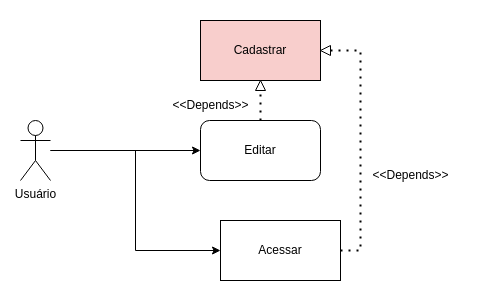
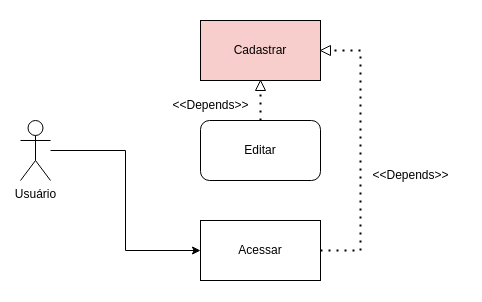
  <mxCell id="0" />
  <mxCell id="1" parent="0" />
- <mxCell id="2" style="edgeStyle=orthogonalEdgeStyle;rounded=0;orthogonalLoop=1;jettySize=auto;html=1;" edge="1" parent="1" source="4" target="6"><mxGeometry relative="1" as="geometry" /></mxCell>
  <mxCell id="3" style="edgeStyle=orthogonalEdgeStyle;rounded=0;orthogonalLoop=1;jettySize=auto;html=1;entryX=0;entryY=0.5;entryDx=0;entryDy=0;" edge="1" parent="1" source="4" target="7"><mxGeometry relative="1" as="geometry" /></mxCell>
  <mxCell id="4" value="Usuário&lt;br&gt;" style="shape=umlActor;verticalLabelPosition=bottom;verticalAlign=top;html=1;outlineConnect=0;" vertex="1" parent="1"><mxGeometry x="20" y="120" width="30" height="60" as="geometry" /></mxCell>
  <mxCell id="5" value="Cadastrar" style="rounded=0;whiteSpace=wrap;html=1;fillColor=#f8cecc;" vertex="1" parent="1"><mxGeometry x="200" y="20" width="120" height="60" as="geometry" /></mxCell>
  <mxCell id="6" value="Editar" style="whiteSpace=wrap;html=1;rounded=1;" vertex="1" parent="1"><mxGeometry x="200" y="120" width="120" height="60" as="geometry" /></mxCell>
- <mxCell id="7" value="Acessar" style="rounded=0;whiteSpace=wrap;html=1;" vertex="1" parent="1"><mxGeometry x="220" y="220" width="120" height="60" as="geometry" /></mxCell>
+ <mxCell id="7" value="Acessar" style="rounded=0;whiteSpace=wrap;html=1;" vertex="1" parent="1"><mxGeometry x="200" y="220" width="120" height="60" as="geometry" /></mxCell>
  <mxCell id="8" value="&amp;lt;&amp;lt;Depends&amp;gt;&amp;gt;" style="text;html=1;resizable=0;autosize=1;align=center;verticalAlign=middle;points=[];fillColor=none;strokeColor=none;rounded=0;" vertex="1" parent="1"><mxGeometry x="360" y="160" width="100" height="30" as="geometry" /></mxCell>
  <mxCell id="9" value="&amp;lt;&amp;lt;Depends&amp;gt;&amp;gt;" style="text;html=1;resizable=0;autosize=1;align=center;verticalAlign=middle;points=[];fillColor=none;strokeColor=none;rounded=0;" vertex="1" parent="1"><mxGeometry x="160" y="90" width="100" height="30" as="geometry" /></mxCell>
  <mxCell id="10" value="" style="triangle;whiteSpace=wrap;html=1;rotation=-90;" vertex="1" parent="1"><mxGeometry x="255" y="80" width="10" height="10" as="geometry" /></mxCell>
  <mxCell id="11" value="" style="endArrow=none;dashed=1;html=1;dashPattern=1 3;strokeWidth=2;rounded=0;entryX=0;entryY=0.5;entryDx=0;entryDy=0;exitX=0.5;exitY=0;exitDx=0;exitDy=0;" edge="1" parent="1" source="6" target="10"><mxGeometry width="50" height="50" relative="1" as="geometry"><mxPoint x="260" y="120" as="sourcePoint" /><mxPoint x="260" y="80" as="targetPoint" /><Array as="points" /></mxGeometry></mxCell>
  <mxCell id="12" value="" style="triangle;whiteSpace=wrap;html=1;rotation=-180;" vertex="1" parent="1"><mxGeometry x="320" y="45" width="10" height="10" as="geometry" /></mxCell>
  <mxCell id="13" value="" style="endArrow=none;dashed=1;html=1;dashPattern=1 3;strokeWidth=2;rounded=0;entryX=0;entryY=0.5;entryDx=0;entryDy=0;exitX=1;exitY=0.5;exitDx=0;exitDy=0;" edge="1" parent="1" target="12" source="7"><mxGeometry width="50" height="50" relative="1" as="geometry"><mxPoint x="370" y="190" as="sourcePoint" /><mxPoint x="270" y="90" as="targetPoint" /><Array as="points"><mxPoint x="360" y="250" /><mxPoint x="360" y="50" /></Array></mxGeometry></mxCell>
